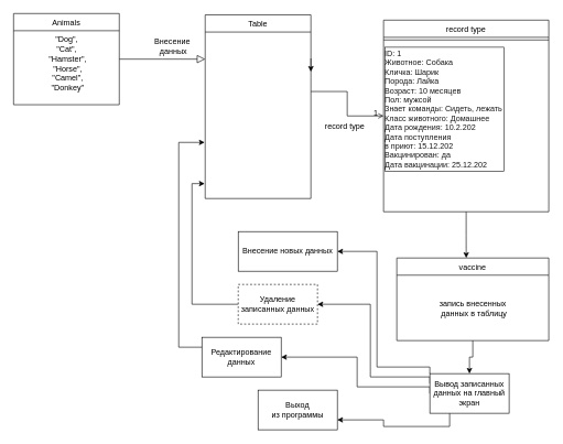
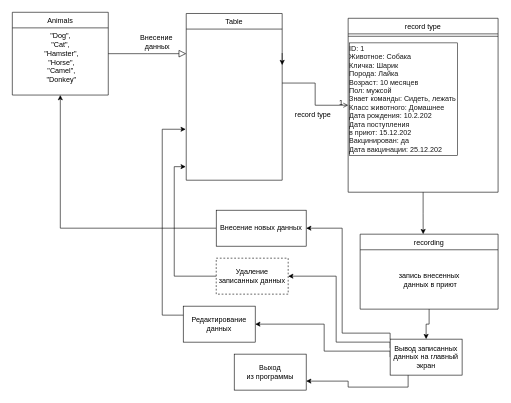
  <mxCell id="0" />
  <mxCell id="1" parent="0" />
  <mxCell id="2" value="Animals" style="swimlane;fontStyle=0;align=center;verticalAlign=top;childLayout=stackLayout;horizontal=1;startSize=26;horizontalStack=0;resizeParent=1;resizeLast=0;collapsible=1;marginBottom=0;rounded=0;shadow=0;strokeWidth=1;" parent="1" vertex="1"><mxGeometry x="20" y="20" width="160" height="138" as="geometry"><mxRectangle x="130" y="380" width="160" height="26" as="alternateBounds" /></mxGeometry></mxCell>
  <mxCell id="3" value="&quot;Dog&quot;, &lt;br&gt;&quot;Cat&quot;,&lt;br&gt;&amp;nbsp;&quot;Hamster&quot;,&lt;br&gt;&amp;nbsp;&quot;Horse&quot;,&lt;br&gt;&amp;nbsp;&quot;Camel&quot;,&lt;br&gt;&amp;nbsp;&quot;Donkey&quot;" style="text;html=1;align=center;verticalAlign=middle;resizable=0;points=[];autosize=1;strokeColor=none;fillColor=none;" vertex="1" parent="2"><mxGeometry y="26" width="160" height="100" as="geometry" /></mxCell>
  <mxCell id="4" value="" style="endArrow=block;endSize=10;endFill=0;shadow=0;strokeWidth=1;rounded=0;edgeStyle=elbowEdgeStyle;elbow=vertical;" parent="1" source="2" edge="1"><mxGeometry width="160" relative="1" as="geometry"><mxPoint x="210" y="203" as="sourcePoint" /><mxPoint x="310" y="89" as="targetPoint" /></mxGeometry></mxCell>
  <mxCell id="5" value="record type" style="swimlane;fontStyle=0;align=center;verticalAlign=top;childLayout=stackLayout;horizontal=1;startSize=26;horizontalStack=0;resizeParent=1;resizeLast=0;collapsible=1;marginBottom=0;rounded=0;shadow=0;strokeWidth=1;" parent="1" vertex="1"><mxGeometry x="580" y="30" width="250" height="290" as="geometry"><mxRectangle x="550" y="140" width="160" height="26" as="alternateBounds" /></mxGeometry></mxCell>
  <mxCell id="6" value="" style="line;html=1;strokeWidth=1;align=left;verticalAlign=middle;spacingTop=-1;spacingLeft=3;spacingRight=3;rotatable=0;labelPosition=right;points=[];portConstraint=eastwest;" parent="5" vertex="1"><mxGeometry y="26" width="250" height="8" as="geometry" /></mxCell>
  <mxCell id="7" value="ID: 1&#10;Животное: Собака&#10;Кличка: Шарик&#10;Порода: Лайка&#10;Возраст: 10 месяцев&#10;Пол: мужсой&#10;Знает команды: Сидеть, лежать&#10;Класс животного: Домашнее&#10;Дата рождения: 10.2.202&#10;Дата поступления&#10;в приют: 15.12.202&#10;Вакцинирован: да&#10;Дата вакцинации: 25.12.202" style="text;align=left;verticalAlign=middle;resizable=0;points=[];autosize=1;strokeColor=none;fillColor=none;gradientColor=default;textOpacity=90;labelBorderColor=default;" vertex="1" parent="5"><mxGeometry y="34" width="250" height="200" as="geometry" /></mxCell>
  <mxCell id="8" value="" style="endArrow=open;shadow=0;strokeWidth=1;rounded=0;endFill=1;edgeStyle=elbowEdgeStyle;elbow=horizontal;" parent="1" target="5" edge="1"><mxGeometry x="0.5" y="41" relative="1" as="geometry"><mxPoint x="470" y="138" as="sourcePoint" /><mxPoint x="550" y="192" as="targetPoint" /><mxPoint x="-40" y="32" as="offset" /></mxGeometry></mxCell>
  <mxCell id="9" value="" style="resizable=0;align=left;verticalAlign=bottom;labelBackgroundColor=none;fontSize=12;" parent="8" connectable="0" vertex="1"><mxGeometry x="-1" relative="1" as="geometry"><mxPoint y="4" as="offset" /></mxGeometry></mxCell>
  <mxCell id="10" value="1" style="resizable=0;align=right;verticalAlign=bottom;labelBackgroundColor=none;fontSize=12;" parent="8" connectable="0" vertex="1"><mxGeometry x="1" relative="1" as="geometry"><mxPoint x="-7" y="4" as="offset" /></mxGeometry></mxCell>
  <mxCell id="11" value="record type" style="text;html=1;resizable=0;points=[];;align=center;verticalAlign=middle;labelBackgroundColor=none;rounded=0;shadow=0;strokeWidth=1;fontSize=12;" parent="8" vertex="1" connectable="0"><mxGeometry x="0.5" y="49" relative="1" as="geometry"><mxPoint x="-23" y="64" as="offset" /></mxGeometry></mxCell>
  <mxCell id="12" value="Внесение&lt;br&gt;&amp;nbsp;данных" style="text;html=1;align=center;verticalAlign=middle;resizable=0;points=[];autosize=1;strokeColor=none;fillColor=none;" vertex="1" parent="1"><mxGeometry x="220" y="50" width="80" height="40" as="geometry" /></mxCell>
  <mxCell id="13" value="Table" style="swimlane;fontStyle=0;align=center;verticalAlign=top;childLayout=stackLayout;horizontal=1;startSize=26;horizontalStack=0;resizeParent=1;resizeLast=0;collapsible=1;marginBottom=0;rounded=0;shadow=0;strokeWidth=1;" vertex="1" parent="1"><mxGeometry x="310" y="22" width="160" height="278" as="geometry"><mxRectangle x="130" y="380" width="160" height="26" as="alternateBounds" /></mxGeometry></mxCell>
  <mxCell id="14" style="edgeStyle=orthogonalEdgeStyle;rounded=0;orthogonalLoop=1;jettySize=auto;html=1;" edge="1" parent="13"><mxGeometry relative="1" as="geometry"><mxPoint x="160" y="66" as="sourcePoint" /><mxPoint x="160" y="86" as="targetPoint" /></mxGeometry></mxCell>
  <mxCell id="15" value="&lt;div style=&quot;font-family: Consolas, &amp;quot;Courier New&amp;quot;, monospace; line-height: 19px;&quot;&gt;&lt;font color=&quot;#ffffff&quot; style=&quot;&quot;&gt;&quot;id&quot;,&lt;/font&gt;&lt;/div&gt;&lt;div style=&quot;font-family: Consolas, &amp;quot;Courier New&amp;quot;, monospace; line-height: 19px;&quot;&gt;&lt;font color=&quot;#ffffff&quot;&gt;&amp;nbsp; &quot;animals&quot;,&lt;/font&gt;&lt;/div&gt;&lt;div style=&quot;font-family: Consolas, &amp;quot;Courier New&amp;quot;, monospace; line-height: 19px;&quot;&gt;&lt;font color=&quot;#ffffff&quot;&gt;&amp;nbsp; &quot;name&quot;,&lt;/font&gt;&lt;/div&gt;&lt;div style=&quot;font-family: Consolas, &amp;quot;Courier New&amp;quot;, monospace; line-height: 19px;&quot;&gt;&lt;font color=&quot;#ffffff&quot;&gt;&amp;nbsp; &quot;bread&quot;,&lt;/font&gt;&lt;/div&gt;&lt;div style=&quot;font-family: Consolas, &amp;quot;Courier New&amp;quot;, monospace; line-height: 19px;&quot;&gt;&lt;font color=&quot;#ffffff&quot;&gt;&amp;nbsp; &quot;age&quot;,&lt;/font&gt;&lt;/div&gt;&lt;div style=&quot;font-family: Consolas, &amp;quot;Courier New&amp;quot;, monospace; line-height: 19px;&quot;&gt;&lt;font color=&quot;#ffffff&quot;&gt;&amp;nbsp; &quot;gender&quot;,&lt;/font&gt;&lt;/div&gt;&lt;div style=&quot;font-family: Consolas, &amp;quot;Courier New&amp;quot;, monospace; line-height: 19px;&quot;&gt;&lt;font color=&quot;#ffffff&quot;&gt;&amp;nbsp; &quot;commands&quot;,&lt;/font&gt;&lt;/div&gt;&lt;div style=&quot;font-family: Consolas, &amp;quot;Courier New&amp;quot;, monospace; line-height: 19px;&quot;&gt;&lt;font color=&quot;#ffffff&quot;&gt;&amp;nbsp; &quot;packani&quot;,&lt;/font&gt;&lt;/div&gt;&lt;div style=&quot;font-family: Consolas, &amp;quot;Courier New&amp;quot;, monospace; line-height: 19px;&quot;&gt;&lt;font color=&quot;#ffffff&quot;&gt;&amp;nbsp; &quot;date_1&quot;,&lt;/font&gt;&lt;/div&gt;&lt;div style=&quot;font-family: Consolas, &amp;quot;Courier New&amp;quot;, monospace; line-height: 19px;&quot;&gt;&lt;font color=&quot;#ffffff&quot;&gt;&amp;nbsp; &quot;date_2&quot;,&lt;/font&gt;&lt;/div&gt;&lt;div style=&quot;font-family: Consolas, &amp;quot;Courier New&amp;quot;, monospace; line-height: 19px;&quot;&gt;&lt;font color=&quot;#ffffff&quot;&gt;&amp;nbsp; &quot;vaccine&quot;,&lt;/font&gt;&lt;/div&gt;&lt;div style=&quot;font-family: Consolas, &amp;quot;Courier New&amp;quot;, monospace; line-height: 19px;&quot;&gt;&lt;font color=&quot;#ffffff&quot; style=&quot;&quot;&gt;&amp;nbsp; &quot;date_vac&quot;&lt;/font&gt;&lt;/div&gt;" style="text;html=1;align=center;verticalAlign=middle;resizable=0;points=[];autosize=1;strokeColor=none;fillColor=none;" vertex="1" parent="13"><mxGeometry y="26" width="160" height="240" as="geometry" /></mxCell>
  <mxCell id="16" value="&lt;div style=&quot;font-family: Consolas, &amp;quot;Courier New&amp;quot;, monospace; line-height: 19px;&quot;&gt;&lt;div style=&quot;color: rgb(255, 255, 255); background-color: rgb(0, 0, 0); font-size: 14px; line-height: 19px;&quot;&gt;&lt;br&gt;&lt;/div&gt;&lt;/div&gt;" style="text;html=1;align=center;verticalAlign=middle;resizable=0;points=[];autosize=1;strokeColor=none;fillColor=none;" vertex="1" parent="1"><mxGeometry x="530" y="345" width="20" height="30" as="geometry" /></mxCell>
  <mxCell id="17" style="edgeStyle=orthogonalEdgeStyle;rounded=0;orthogonalLoop=1;jettySize=auto;html=1;exitX=0.5;exitY=1;exitDx=0;exitDy=0;entryX=0.5;entryY=0;entryDx=0;entryDy=0;" edge="1" parent="1" source="18" target="31"><mxGeometry relative="1" as="geometry" /></mxCell>
- <mxCell id="18" value="vaccine" style="swimlane;fontStyle=0;align=center;verticalAlign=top;childLayout=stackLayout;horizontal=1;startSize=26;horizontalStack=0;resizeParent=1;resizeLast=0;collapsible=1;marginBottom=0;rounded=0;shadow=0;strokeWidth=1;" vertex="1" parent="1"><mxGeometry x="600" y="390" width="230" height="125" as="geometry"><mxRectangle x="130" y="380" width="160" height="26" as="alternateBounds" /></mxGeometry></mxCell>
+ <mxCell id="18" value="recording" style="swimlane;fontStyle=0;align=center;verticalAlign=top;childLayout=stackLayout;horizontal=1;startSize=26;horizontalStack=0;resizeParent=1;resizeLast=0;collapsible=1;marginBottom=0;rounded=0;shadow=0;strokeWidth=1;" vertex="1" parent="1"><mxGeometry x="600" y="390" width="230" height="125" as="geometry"><mxRectangle x="130" y="380" width="160" height="26" as="alternateBounds" /></mxGeometry></mxCell>
  <mxCell id="19" value="&lt;div style=&quot;font-family: Consolas, &amp;quot;Courier New&amp;quot;, monospace; line-height: 19px;&quot;&gt;&lt;br&gt;&lt;/div&gt;" style="text;html=1;align=center;verticalAlign=middle;resizable=0;points=[];autosize=1;strokeColor=none;fillColor=none;" vertex="1" parent="18"><mxGeometry y="26" width="230" height="30" as="geometry" /></mxCell>
- <mxCell id="20" value="запись внесенных&lt;br&gt;&amp;nbsp;данных в таблицу" style="text;html=1;align=center;verticalAlign=middle;resizable=0;points=[];autosize=1;strokeColor=none;fillColor=none;" vertex="1" parent="18"><mxGeometry y="56" width="230" height="40" as="geometry" /></mxCell>
+ <mxCell id="20" value="запись внесенных&lt;br&gt;&amp;nbsp;данных в приют" style="text;html=1;align=center;verticalAlign=middle;resizable=0;points=[];autosize=1;strokeColor=none;fillColor=none;" vertex="1" parent="18"><mxGeometry y="56" width="230" height="40" as="geometry" /></mxCell>
  <mxCell id="21" style="edgeStyle=orthogonalEdgeStyle;rounded=0;orthogonalLoop=1;jettySize=auto;html=1;exitX=0.5;exitY=1;exitDx=0;exitDy=0;entryX=0.457;entryY=0;entryDx=0;entryDy=0;entryPerimeter=0;" edge="1" parent="1" source="5" target="18"><mxGeometry relative="1" as="geometry" /></mxCell>
+ <mxCell id="22" style="edgeStyle=orthogonalEdgeStyle;rounded=0;orthogonalLoop=1;jettySize=auto;html=1;exitX=0;exitY=0.5;exitDx=0;exitDy=0;entryX=0.5;entryY=1;entryDx=0;entryDy=0;" edge="1" parent="1" source="23" target="2"><mxGeometry relative="1" as="geometry" /></mxCell>
  <mxCell id="23" value="Внесение новых данных" style="rounded=0;whiteSpace=wrap;html=1;" vertex="1" parent="1"><mxGeometry x="360" y="350" width="150" height="60" as="geometry" /></mxCell>
  <mxCell id="24" value="Удаление записанных данных" style="rounded=0;whiteSpace=wrap;html=1;dashed=1;" vertex="1" parent="1"><mxGeometry x="360" y="430" width="120" height="60" as="geometry" /></mxCell>
  <mxCell id="25" value="Редактирование данных" style="rounded=0;whiteSpace=wrap;html=1;" vertex="1" parent="1"><mxGeometry x="305" y="510" width="120" height="60" as="geometry" /></mxCell>
  <mxCell id="26" value="Выход &lt;br&gt;из программы" style="rounded=0;whiteSpace=wrap;html=1;" vertex="1" parent="1"><mxGeometry x="390" y="590" width="120" height="60" as="geometry" /></mxCell>
  <mxCell id="27" style="edgeStyle=orthogonalEdgeStyle;rounded=0;orthogonalLoop=1;jettySize=auto;html=1;exitX=0;exitY=0;exitDx=0;exitDy=0;entryX=1;entryY=0.5;entryDx=0;entryDy=0;" edge="1" parent="1" source="31" target="23"><mxGeometry relative="1" as="geometry"><Array as="points"><mxPoint x="570" y="555" /><mxPoint x="570" y="380" /></Array></mxGeometry></mxCell>
  <mxCell id="28" style="edgeStyle=orthogonalEdgeStyle;rounded=0;orthogonalLoop=1;jettySize=auto;html=1;exitX=0;exitY=0.25;exitDx=0;exitDy=0;entryX=1;entryY=0.5;entryDx=0;entryDy=0;" edge="1" parent="1" source="31" target="24"><mxGeometry relative="1" as="geometry"><Array as="points"><mxPoint x="560" y="570" /><mxPoint x="560" y="460" /></Array></mxGeometry></mxCell>
  <mxCell id="29" style="edgeStyle=orthogonalEdgeStyle;rounded=0;orthogonalLoop=1;jettySize=auto;html=1;exitX=0;exitY=0.5;exitDx=0;exitDy=0;" edge="1" parent="1" source="31" target="25"><mxGeometry relative="1" as="geometry"><Array as="points"><mxPoint x="540" y="585" /><mxPoint x="540" y="540" /></Array></mxGeometry></mxCell>
  <mxCell id="30" style="edgeStyle=orthogonalEdgeStyle;rounded=0;orthogonalLoop=1;jettySize=auto;html=1;exitX=0.25;exitY=1;exitDx=0;exitDy=0;entryX=1;entryY=0.75;entryDx=0;entryDy=0;" edge="1" parent="1" source="31" target="26"><mxGeometry relative="1" as="geometry" /></mxCell>
  <mxCell id="31" value="Вывод записанных данных на главный экран" style="rounded=0;whiteSpace=wrap;html=1;" vertex="1" parent="1"><mxGeometry x="650" y="565" width="120" height="60" as="geometry" /></mxCell>
  <mxCell id="32" style="edgeStyle=orthogonalEdgeStyle;rounded=0;orthogonalLoop=1;jettySize=auto;html=1;exitX=0;exitY=0.5;exitDx=0;exitDy=0;entryX=-0.005;entryY=0.956;entryDx=0;entryDy=0;entryPerimeter=0;" edge="1" parent="1" source="24" target="15"><mxGeometry relative="1" as="geometry" /></mxCell>
  <mxCell id="33" style="edgeStyle=orthogonalEdgeStyle;rounded=0;orthogonalLoop=1;jettySize=auto;html=1;exitX=0;exitY=0.25;exitDx=0;exitDy=0;entryX=-0.005;entryY=0.696;entryDx=0;entryDy=0;entryPerimeter=0;" edge="1" parent="1" source="25" target="15"><mxGeometry relative="1" as="geometry"><Array as="points"><mxPoint x="270" y="525" /><mxPoint x="270" y="215" /></Array></mxGeometry></mxCell>
